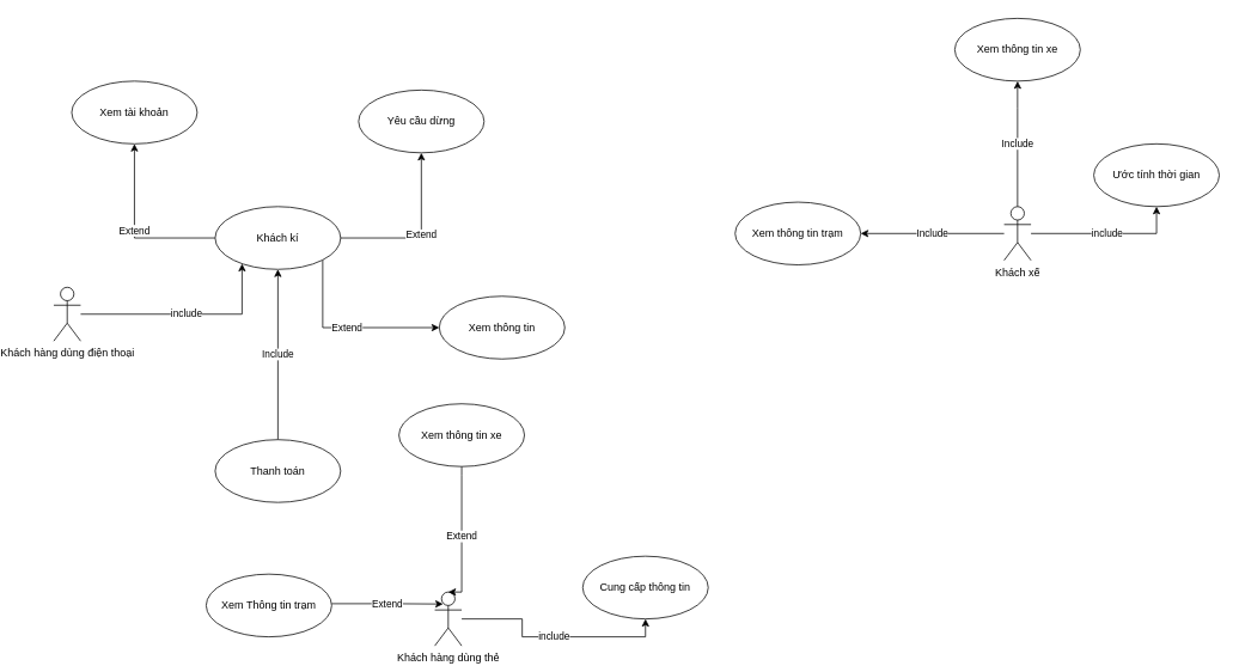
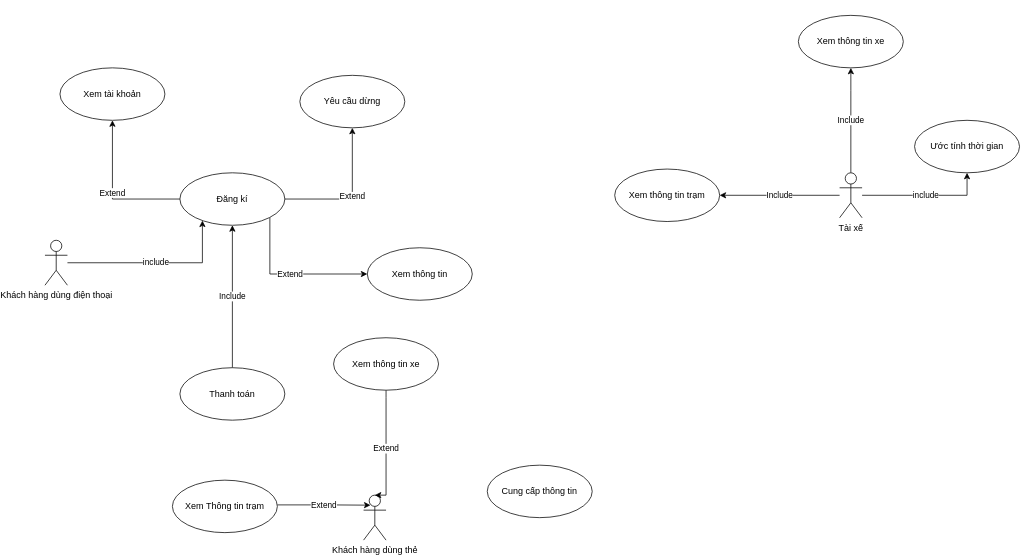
  <mxCell id="0" />
  <mxCell id="1" parent="0" />
  <mxCell id="2" value="include" style="edgeStyle=orthogonalEdgeStyle;rounded=0;orthogonalLoop=1;jettySize=auto;html=1;" edge="1" parent="1" source="3" target="11"><mxGeometry relative="1" as="geometry"><Array as="points"><mxPoint x="230" y="350" /></Array></mxGeometry></mxCell>
  <mxCell id="3" value="Khách hàng dùng điện thoại" style="shape=umlActor;verticalLabelPosition=bottom;verticalAlign=top;html=1;" vertex="1" parent="1"><mxGeometry x="20" y="320" width="30" height="60" as="geometry" /></mxCell>
  <mxCell id="4" value="include" style="edgeStyle=orthogonalEdgeStyle;rounded=0;orthogonalLoop=1;jettySize=auto;html=1;entryX=0.5;entryY=1;entryDx=0;entryDy=0;" edge="1" parent="1" source="7" target="24"><mxGeometry relative="1" as="geometry" /></mxCell>
  <mxCell id="5" value="Include" style="edgeStyle=orthogonalEdgeStyle;rounded=0;orthogonalLoop=1;jettySize=auto;html=1;" edge="1" parent="1" source="7" target="25"><mxGeometry relative="1" as="geometry"><Array as="points"><mxPoint x="1095" y="120" /><mxPoint x="1095" y="120" /></Array></mxGeometry></mxCell>
  <mxCell id="6" value="Include" style="edgeStyle=orthogonalEdgeStyle;rounded=0;orthogonalLoop=1;jettySize=auto;html=1;" edge="1" parent="1" source="7" target="26"><mxGeometry relative="1" as="geometry" /></mxCell>
- <mxCell id="7" value="Khách xế" style="shape=umlActor;verticalLabelPosition=bottom;verticalAlign=top;html=1;" vertex="1" parent="1"><mxGeometry x="1080" y="230" width="30" height="60" as="geometry" /></mxCell>
+ <mxCell id="7" value="Tài xế" style="shape=umlActor;verticalLabelPosition=bottom;verticalAlign=top;html=1;" vertex="1" parent="1"><mxGeometry x="1080" y="230" width="30" height="60" as="geometry" /></mxCell>
  <mxCell id="8" value="Extend" style="edgeStyle=orthogonalEdgeStyle;rounded=0;orthogonalLoop=1;jettySize=auto;html=1;entryX=0;entryY=0.5;entryDx=0;entryDy=0;" edge="1" parent="1" source="11" target="12"><mxGeometry relative="1" as="geometry"><Array as="points"><mxPoint x="320" y="365" /></Array></mxGeometry></mxCell>
  <mxCell id="9" value="Extend" style="edgeStyle=orthogonalEdgeStyle;rounded=0;orthogonalLoop=1;jettySize=auto;html=1;" edge="1" parent="1" source="11" target="13"><mxGeometry relative="1" as="geometry" /></mxCell>
  <mxCell id="10" value="Extend" style="edgeStyle=orthogonalEdgeStyle;rounded=0;orthogonalLoop=1;jettySize=auto;html=1;entryX=0.5;entryY=1;entryDx=0;entryDy=0;" edge="1" parent="1" source="11" target="14"><mxGeometry relative="1" as="geometry" /></mxCell>
- <mxCell id="11" value="Khách kí" style="ellipse;whiteSpace=wrap;html=1;" vertex="1" parent="1"><mxGeometry x="200" y="230" width="140" height="70" as="geometry" /></mxCell>
+ <mxCell id="11" value="Đăng kí" style="ellipse;whiteSpace=wrap;html=1;" vertex="1" parent="1"><mxGeometry x="200" y="230" width="140" height="70" as="geometry" /></mxCell>
  <mxCell id="12" value="Xem thông tin" style="ellipse;whiteSpace=wrap;html=1;" vertex="1" parent="1"><mxGeometry x="450" y="330" width="140" height="70" as="geometry" /></mxCell>
  <mxCell id="13" value="Yêu cầu dừng" style="ellipse;whiteSpace=wrap;html=1;" vertex="1" parent="1"><mxGeometry x="360" y="100" width="140" height="70" as="geometry" /></mxCell>
  <mxCell id="14" value="Xem tài khoản" style="ellipse;whiteSpace=wrap;html=1;" vertex="1" parent="1"><mxGeometry x="40" y="90" width="140" height="70" as="geometry" /></mxCell>
  <mxCell id="15" value="Include" style="edgeStyle=orthogonalEdgeStyle;rounded=0;orthogonalLoop=1;jettySize=auto;html=1;" edge="1" parent="1" source="16" target="11"><mxGeometry relative="1" as="geometry" /></mxCell>
  <mxCell id="16" value="Thanh toán" style="ellipse;whiteSpace=wrap;html=1;" vertex="1" parent="1"><mxGeometry x="200" y="490" width="140" height="70" as="geometry" /></mxCell>
- <mxCell id="17" value="include" style="edgeStyle=orthogonalEdgeStyle;rounded=0;orthogonalLoop=1;jettySize=auto;html=1;entryX=0.5;entryY=1;entryDx=0;entryDy=0;" edge="1" parent="1" source="18" target="19"><mxGeometry relative="1" as="geometry" /></mxCell>
  <mxCell id="18" value="Khách hàng dùng thẻ" style="shape=umlActor;verticalLabelPosition=bottom;verticalAlign=top;html=1;" vertex="1" parent="1"><mxGeometry x="445" y="660" width="30" height="60" as="geometry" /></mxCell>
  <mxCell id="19" value="Cung cấp thông tin" style="ellipse;whiteSpace=wrap;html=1;" vertex="1" parent="1"><mxGeometry x="610" y="620" width="140" height="70" as="geometry" /></mxCell>
  <mxCell id="20" value="Extend" style="edgeStyle=orthogonalEdgeStyle;rounded=0;orthogonalLoop=1;jettySize=auto;html=1;entryX=0.307;entryY=0.223;entryDx=0;entryDy=0;entryPerimeter=0;" edge="1" parent="1" source="21" target="18"><mxGeometry relative="1" as="geometry"><Array as="points"><mxPoint x="400" y="673" /><mxPoint x="400" y="673" /></Array></mxGeometry></mxCell>
  <mxCell id="21" value="Xem Thông tin trạm" style="ellipse;whiteSpace=wrap;html=1;" vertex="1" parent="1"><mxGeometry x="190" y="640" width="140" height="70" as="geometry" /></mxCell>
  <mxCell id="22" value="Extend" style="edgeStyle=orthogonalEdgeStyle;rounded=0;orthogonalLoop=1;jettySize=auto;html=1;entryX=0.5;entryY=0;entryDx=0;entryDy=0;entryPerimeter=0;" edge="1" parent="1" source="23" target="18"><mxGeometry relative="1" as="geometry"><Array as="points"><mxPoint x="475" y="530" /><mxPoint x="475" y="530" /></Array></mxGeometry></mxCell>
  <mxCell id="23" value="Xem thông tin xe" style="ellipse;whiteSpace=wrap;html=1;" vertex="1" parent="1"><mxGeometry x="405" y="450" width="140" height="70" as="geometry" /></mxCell>
  <mxCell id="24" value="Ước tính thời gian" style="ellipse;whiteSpace=wrap;html=1;" vertex="1" parent="1"><mxGeometry x="1180" y="160" width="140" height="70" as="geometry" /></mxCell>
  <mxCell id="25" value="Xem thông tin xe" style="ellipse;whiteSpace=wrap;html=1;" vertex="1" parent="1"><mxGeometry x="1025" y="20" width="140" height="70" as="geometry" /></mxCell>
  <mxCell id="26" value="Xem thông tin trạm" style="ellipse;whiteSpace=wrap;html=1;" vertex="1" parent="1"><mxGeometry x="780" y="225" width="140" height="70" as="geometry" /></mxCell>
